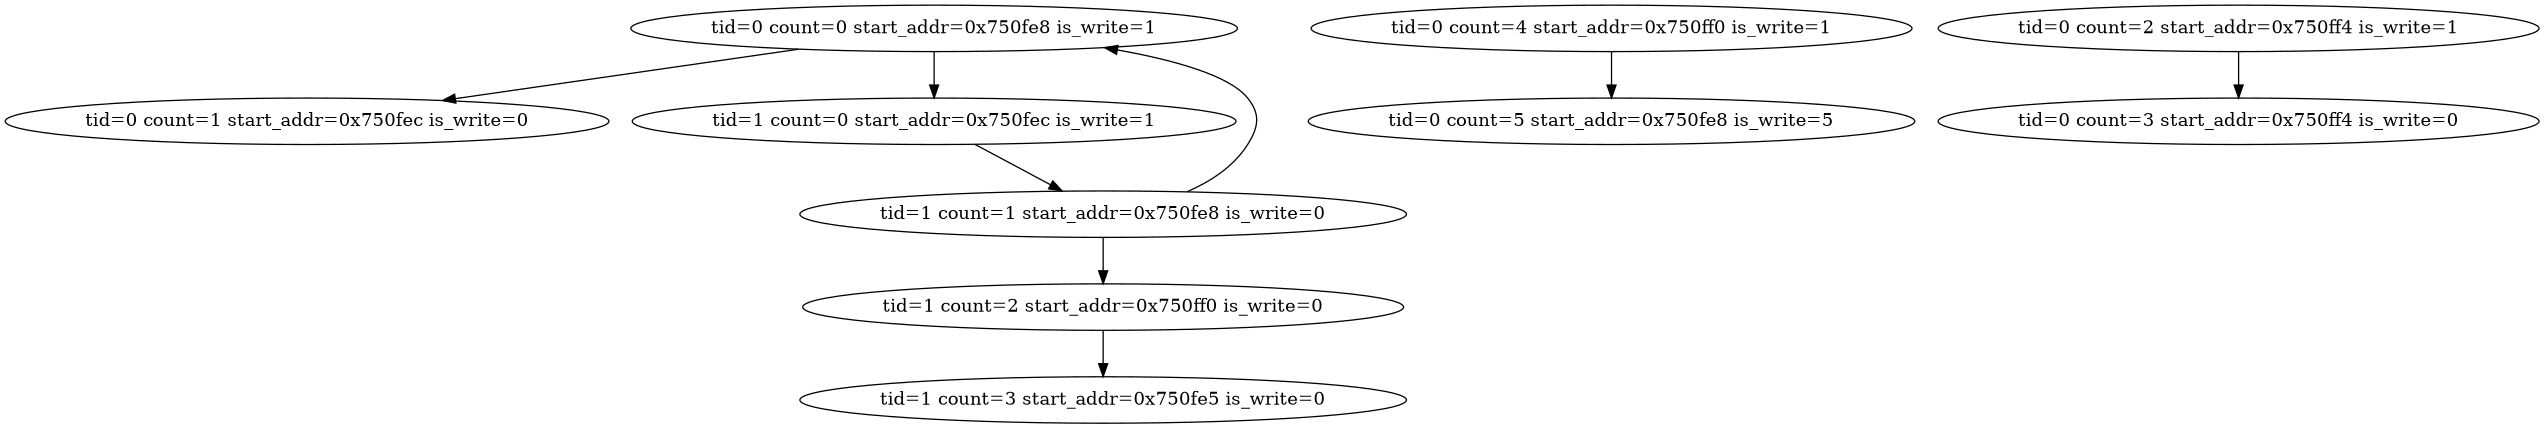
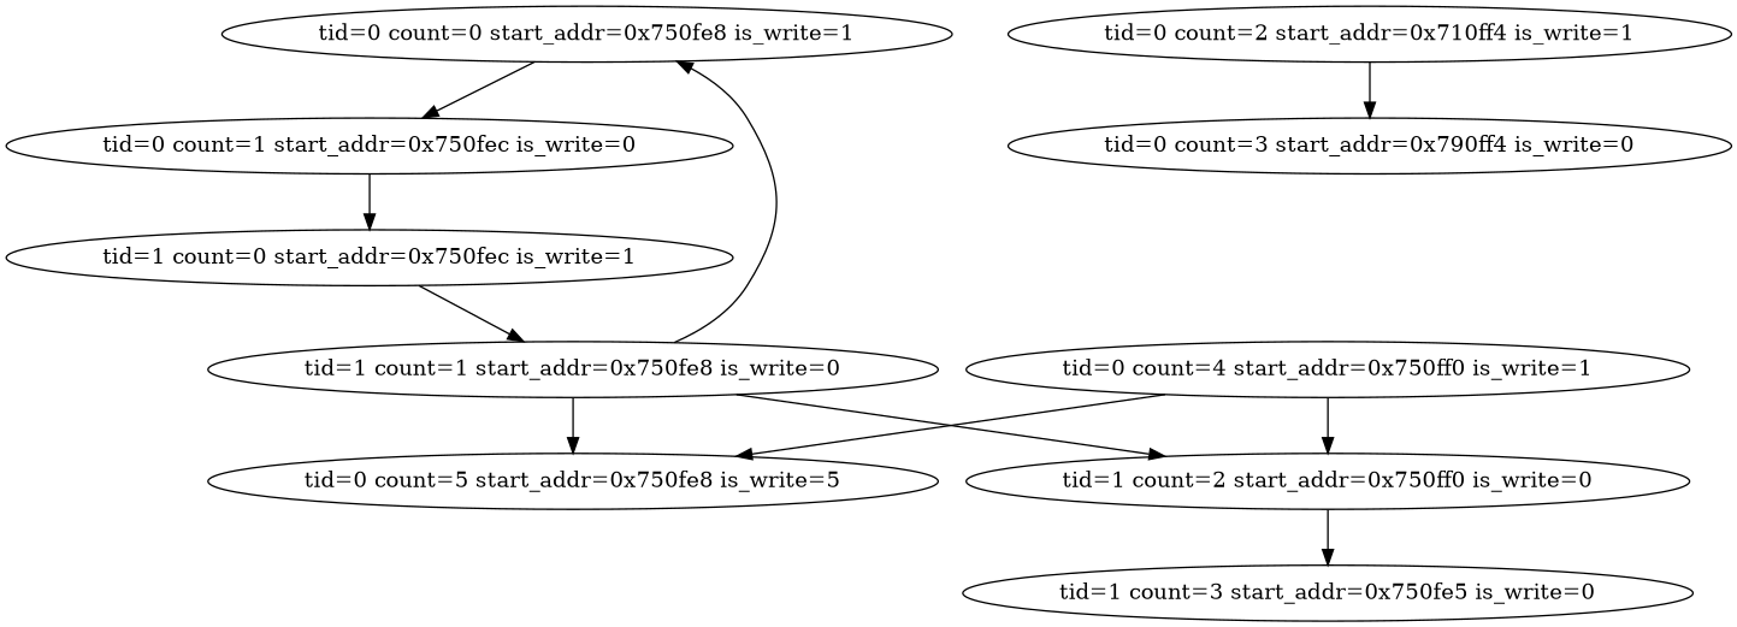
  digraph {
    node [count=0 is_write=1 start_addr="0x750fe8" tid=0]
    n1 [label="tid=0 count=0 start_addr=0x750fe8 is_write=1"]
    n2 [count=1 is_write=0 label="tid=0 count=1 start_addr=0x750fec is_write=0" start_addr="0x750fec"]
    n3 [label="tid=1 count=0 start_addr=0x750fec is_write=1" start_addr="0x750fec" tid=1]
    n4 [count=1 is_write=0 label="tid=1 count=1 start_addr=0x750fe8 is_write=0" tid=1]
    n5 [count=5 label="tid=0 count=5 start_addr=0x750fe8 is_write=5"]
    n6 [count=2 is_write=0 label="tid=1 count=2 start_addr=0x750ff0 is_write=0" start_addr="0x750ff0" tid=1]
-   n7 [count=2 label="tid=0 count=2 start_addr=0x750ff4 is_write=1" start_addr="0x750ff4"]
-   n8 [count=3 is_write=0 label="tid=0 count=3 start_addr=0x750ff4 is_write=0" start_addr="0x750ff4"]
+   n7 [count=2 label="tid=0 count=2 start_addr=0x710ff4 is_write=1" start_addr="0x750ff4"]
+   n8 [count=3 is_write=0 label="tid=0 count=3 start_addr=0x790ff4 is_write=0" start_addr="0x750ff4"]
    n9 [count=4 label="tid=0 count=4 start_addr=0x750ff0 is_write=1" start_addr="0x750ff0"]
    n10 [count=3 is_write=0 label="tid=1 count=3 start_addr=0x750fe5 is_write=0" tid=1]
    n1 -> n2
-   n1 -> n3
+   n2 -> n3
    n3 -> n4
    n4 -> n1
+   n4 -> n5
    n4 -> n6
    n6 -> n10
    n7 -> n8
    n9 -> n5
+   n9 -> n6
  }
